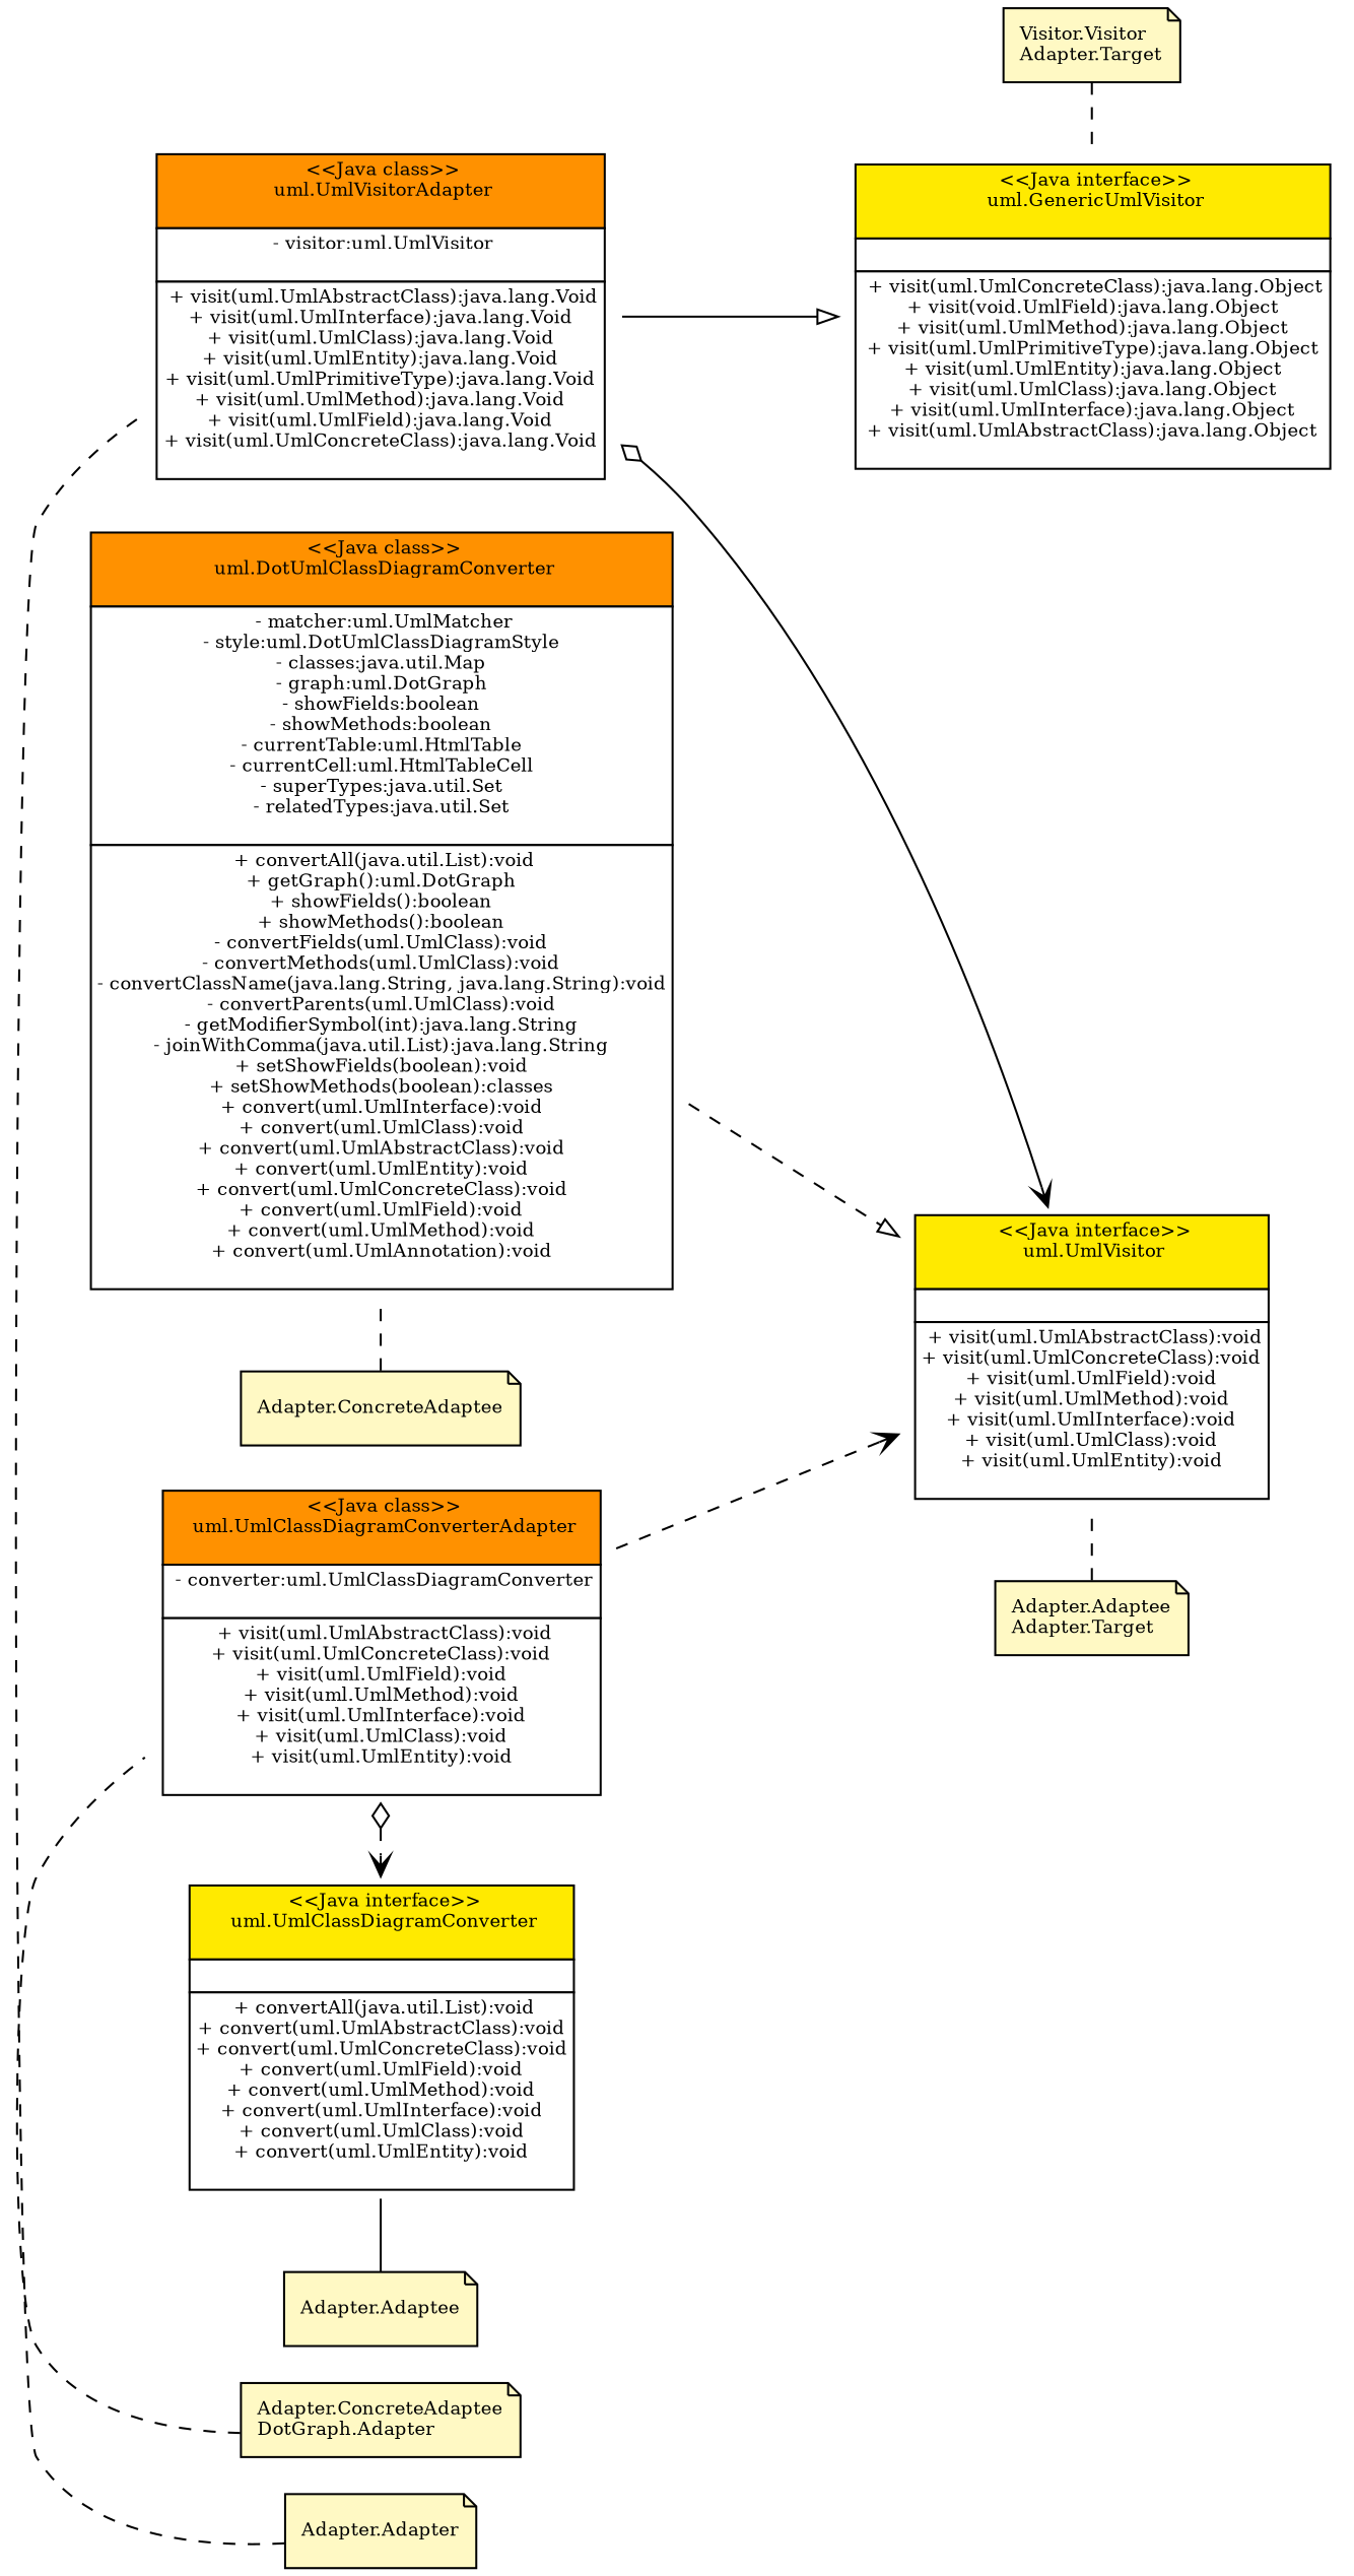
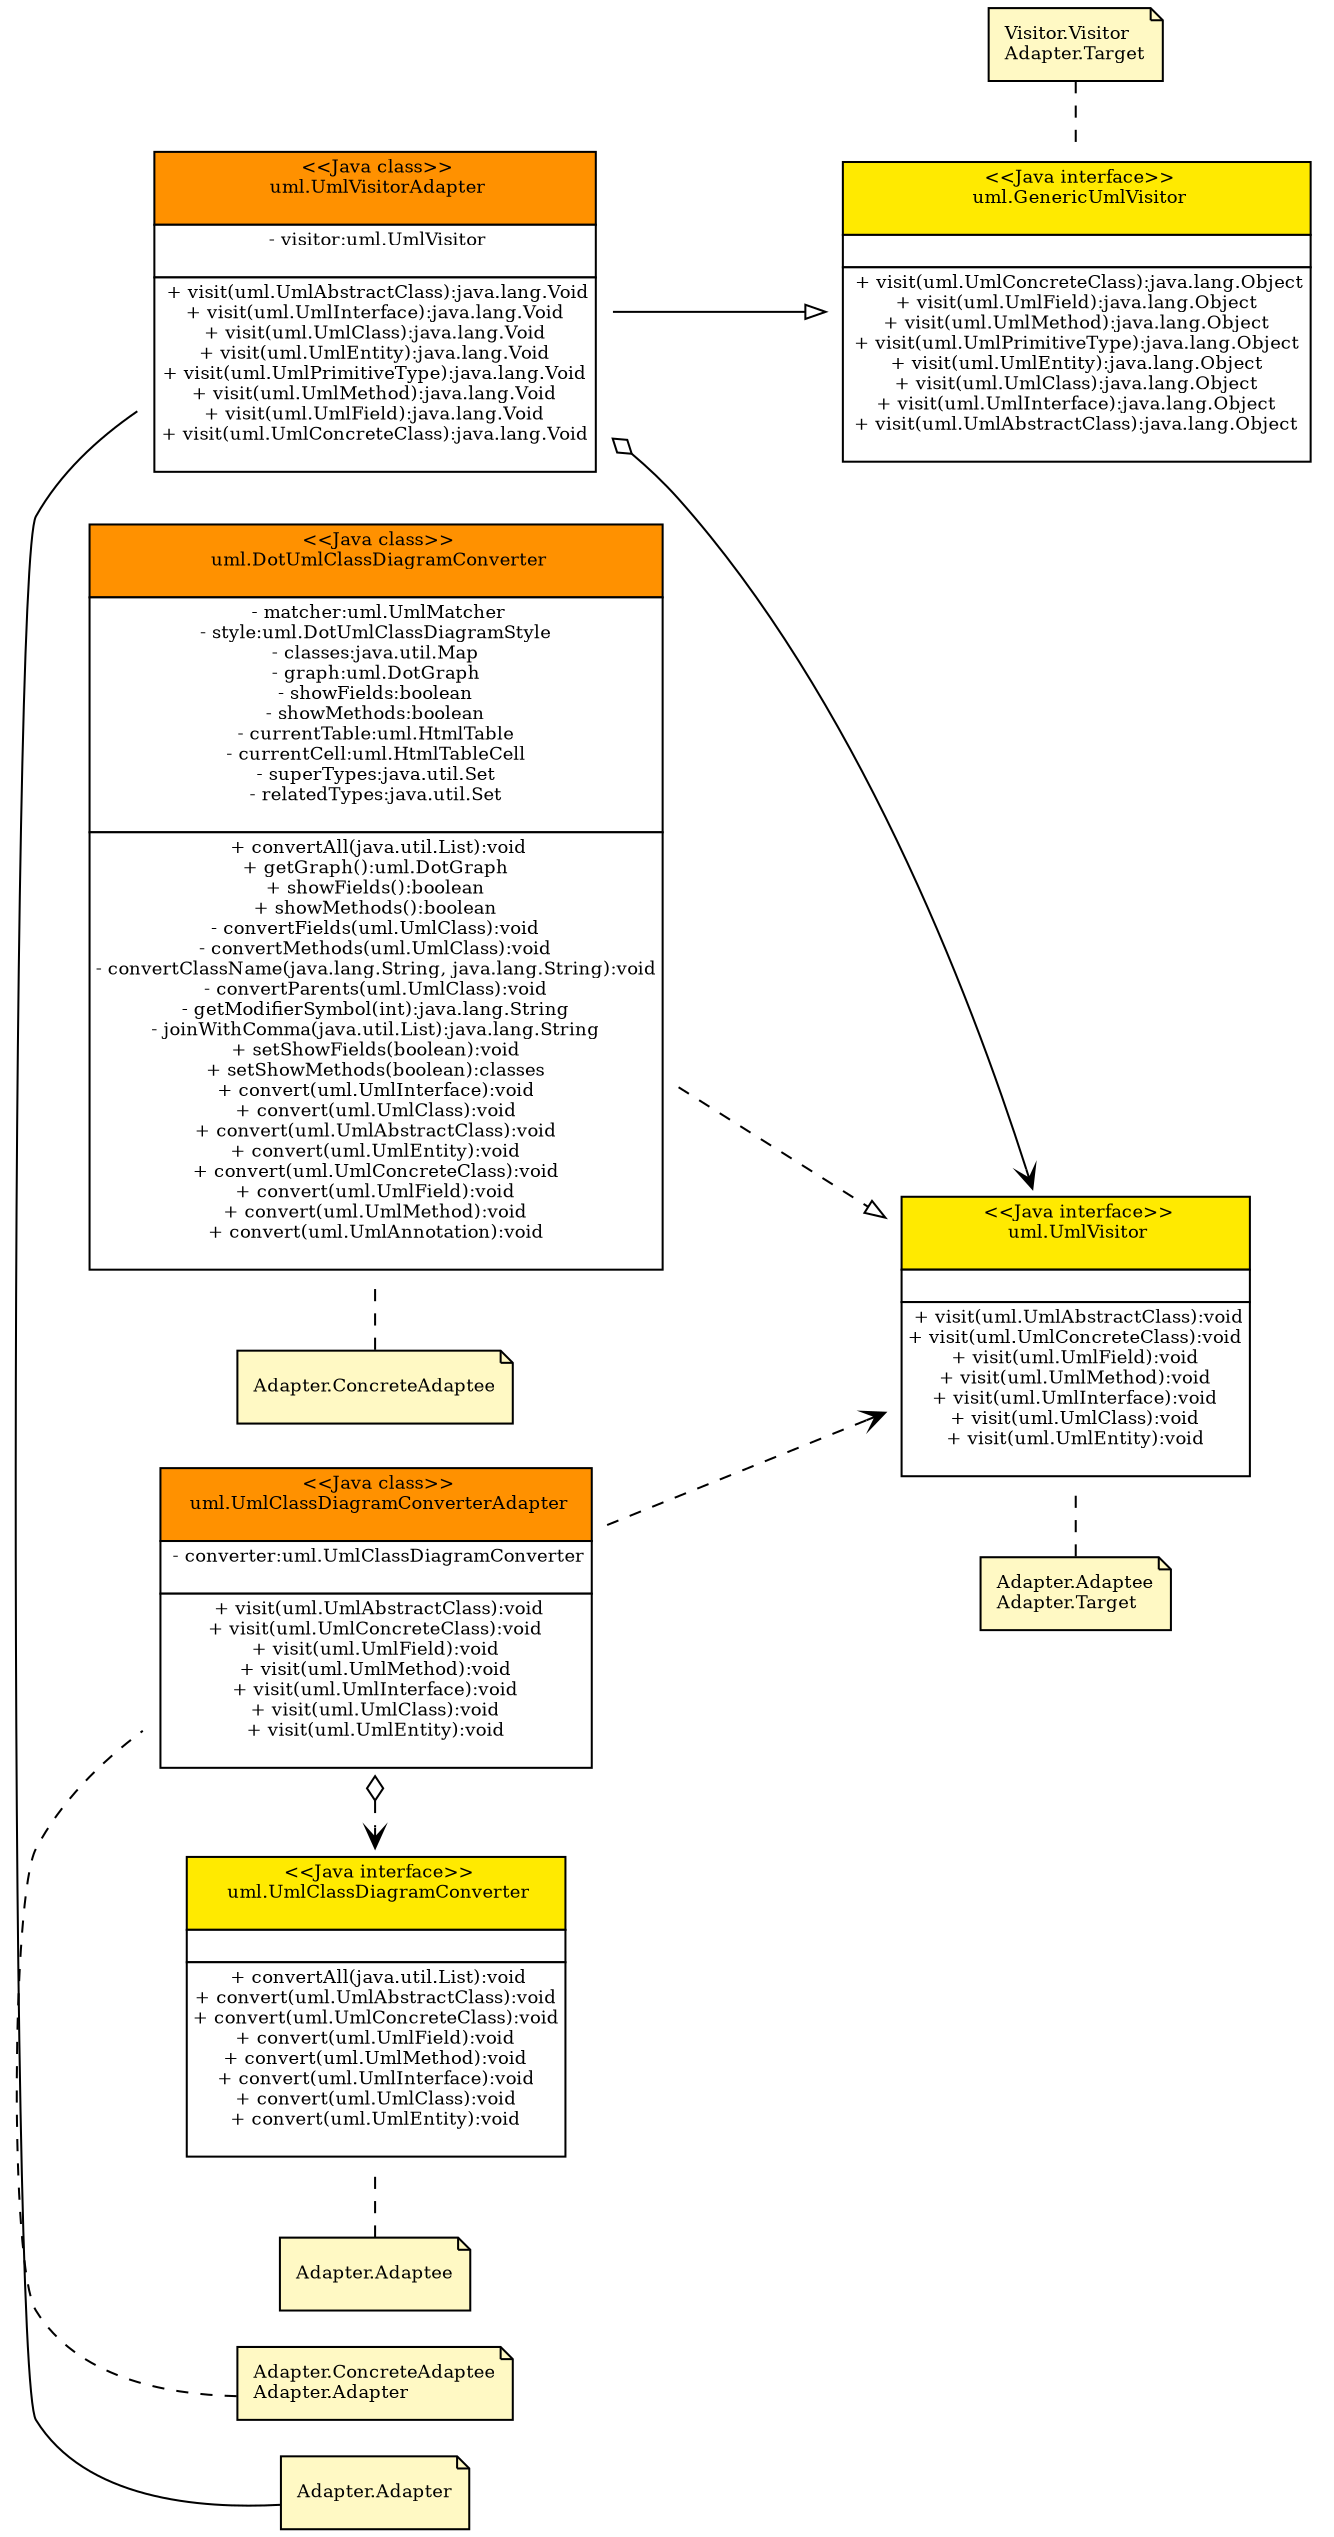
  digraph {
    rankdir=LR
    node [fontsize=9 shape=note]
    edge [arrowhead=none constraint=false fontsize=9 minlen=2 style=dashed]
    n1 [fillcolor="#FFF9C4" label="Visitor.Visitor\lAdapter.Target\l" style=filled]
-   n2 [label=<<table  border='0'  cellborder='1'  cellspacing='0'> <tr><td  bgcolor='#FFEA00'> &lt;&lt;Java interface&gt;&gt;<br/> uml.GenericUmlVisitor<br/>  </td> </tr> <tr><td  bgcolor='#FFFFFF'>  </td> </tr> <tr><td  bgcolor='#FFFFFF'> + visit(uml.UmlConcreteClass):java.lang.Object<br/>+ visit(void.UmlField):java.lang.Object<br/>+ visit(uml.UmlMethod):java.lang.Object<br/>+ visit(uml.UmlPrimitiveType):java.lang.Object<br/>+ visit(uml.UmlEntity):java.lang.Object<br/>+ visit(uml.UmlClass):java.lang.Object<br/>+ visit(uml.UmlInterface):java.lang.Object<br/>+ visit(uml.UmlAbstractClass):java.lang.Object<br/> </td> </tr> </table> > shape=plaintext]
+   n2 [label=<<table  border='0'  cellborder='1'  cellspacing='0'> <tr><td  bgcolor='#FFEA00'> &lt;&lt;Java interface&gt;&gt;<br/> uml.GenericUmlVisitor<br/>  </td> </tr> <tr><td  bgcolor='#FFFFFF'>  </td> </tr> <tr><td  bgcolor='#FFFFFF'> + visit(uml.UmlConcreteClass):java.lang.Object<br/>+ visit(uml.UmlField):java.lang.Object<br/>+ visit(uml.UmlMethod):java.lang.Object<br/>+ visit(uml.UmlPrimitiveType):java.lang.Object<br/>+ visit(uml.UmlEntity):java.lang.Object<br/>+ visit(uml.UmlClass):java.lang.Object<br/>+ visit(uml.UmlInterface):java.lang.Object<br/>+ visit(uml.UmlAbstractClass):java.lang.Object<br/> </td> </tr> </table> > shape=plaintext]
    n3 [fillcolor="#FFF9C4" label="Adapter.Adaptee\lAdapter.Target\l" style=filled]
    n4 [label=<<table  border='0'  cellborder='1'  cellspacing='0'> <tr><td  bgcolor='#FFEA00'> &lt;&lt;Java interface&gt;&gt;<br/> uml.UmlVisitor<br/>  </td> </tr> <tr><td  bgcolor='#FFFFFF'>  </td> </tr> <tr><td  bgcolor='#FFFFFF'> + visit(uml.UmlAbstractClass):void<br/>+ visit(uml.UmlConcreteClass):void<br/>+ visit(uml.UmlField):void<br/>+ visit(uml.UmlMethod):void<br/>+ visit(uml.UmlInterface):void<br/>+ visit(uml.UmlClass):void<br/>+ visit(uml.UmlEntity):void<br/> </td> </tr> </table> > shape=plaintext]
    n5 [fillcolor="#FFF9C4" label="Adapter.Adapter\l" style=filled]
    n6 [label=<<table  border='0'  cellborder='1'  cellspacing='0'> <tr><td  bgcolor='#FF9100'> &lt;&lt;Java class&gt;&gt;<br/> uml.UmlVisitorAdapter<br/>  </td> </tr> <tr><td  bgcolor='#FFFFFF'> - visitor:uml.UmlVisitor<br/> </td> </tr> <tr><td  bgcolor='#FFFFFF'> + visit(uml.UmlAbstractClass):java.lang.Void<br/>+ visit(uml.UmlInterface):java.lang.Void<br/>+ visit(uml.UmlClass):java.lang.Void<br/>+ visit(uml.UmlEntity):java.lang.Void<br/>+ visit(uml.UmlPrimitiveType):java.lang.Void<br/>+ visit(uml.UmlMethod):java.lang.Void<br/>+ visit(uml.UmlField):java.lang.Void<br/>+ visit(uml.UmlConcreteClass):java.lang.Void<br/> </td> </tr> </table> > shape=plaintext]
    n7 [fillcolor="#FFF9C4" label="Adapter.Adaptee\l" style=filled]
    n8 [label=<<table  border='0'  cellborder='1'  cellspacing='0'> <tr><td  bgcolor='#FFEA00'> &lt;&lt;Java interface&gt;&gt;<br/> uml.UmlClassDiagramConverter<br/>  </td> </tr> <tr><td  bgcolor='#FFFFFF'>  </td> </tr> <tr><td  bgcolor='#FFFFFF'> + convertAll(java.util.List):void<br/>+ convert(uml.UmlAbstractClass):void<br/>+ convert(uml.UmlConcreteClass):void<br/>+ convert(uml.UmlField):void<br/>+ convert(uml.UmlMethod):void<br/>+ convert(uml.UmlInterface):void<br/>+ convert(uml.UmlClass):void<br/>+ convert(uml.UmlEntity):void<br/> </td> </tr> </table> > shape=plaintext]
    n9 [fillcolor="#FFF9C4" label="Adapter.ConcreteAdaptee\l" style=filled]
    n10 [label=<<table  border='0'  cellborder='1'  cellspacing='0'> <tr><td  bgcolor='#FF9100'> &lt;&lt;Java class&gt;&gt;<br/> uml.DotUmlClassDiagramConverter<br/>  </td> </tr> <tr><td  bgcolor='#FFFFFF'> - matcher:uml.UmlMatcher<br/>- style:uml.DotUmlClassDiagramStyle<br/>- classes:java.util.Map<br/>- graph:uml.DotGraph<br/>- showFields:boolean<br/>- showMethods:boolean<br/>- currentTable:uml.HtmlTable<br/>- currentCell:uml.HtmlTableCell<br/>- superTypes:java.util.Set<br/>- relatedTypes:java.util.Set<br/> </td> </tr> <tr><td  bgcolor='#FFFFFF'> + convertAll(java.util.List):void<br/>+ getGraph():uml.DotGraph<br/>+ showFields():boolean<br/>+ showMethods():boolean<br/>- convertFields(uml.UmlClass):void<br/>- convertMethods(uml.UmlClass):void<br/>- convertClassName(java.lang.String, java.lang.String):void<br/>- convertParents(uml.UmlClass):void<br/>- getModifierSymbol(int):java.lang.String<br/>- joinWithComma(java.util.List):java.lang.String<br/>+ setShowFields(boolean):void<br/>+ setShowMethods(boolean):classes<br/>+ convert(uml.UmlInterface):void<br/>+ convert(uml.UmlClass):void<br/>+ convert(uml.UmlAbstractClass):void<br/>+ convert(uml.UmlEntity):void<br/>+ convert(uml.UmlConcreteClass):void<br/>+ convert(uml.UmlField):void<br/>+ convert(uml.UmlMethod):void<br/>+ convert(uml.UmlAnnotation):void<br/> </td> </tr> </table> > shape=plaintext]
-   n11 [fillcolor="#FFF9C4" label="Adapter.ConcreteAdaptee\lDotGraph.Adapter\l" style=filled]
+   n11 [fillcolor="#FFF9C4" label="Adapter.ConcreteAdaptee\lAdapter.Adapter\l" style=filled]
    n12 [label=<<table  border='0'  cellborder='1'  cellspacing='0'> <tr><td  bgcolor='#FF9100'> &lt;&lt;Java class&gt;&gt;<br/> uml.UmlClassDiagramConverterAdapter<br/>  </td> </tr> <tr><td  bgcolor='#FFFFFF'> - converter:uml.UmlClassDiagramConverter<br/> </td> </tr> <tr><td  bgcolor='#FFFFFF'> + visit(uml.UmlAbstractClass):void<br/>+ visit(uml.UmlConcreteClass):void<br/>+ visit(uml.UmlField):void<br/>+ visit(uml.UmlMethod):void<br/>+ visit(uml.UmlInterface):void<br/>+ visit(uml.UmlClass):void<br/>+ visit(uml.UmlEntity):void<br/> </td> </tr> </table> > shape=plaintext]
    subgraph sub_1 {
      rank=same
      n1
      n2
    }
    subgraph sub_2 {
      rank=same
      n3
      n4
    }
    subgraph sub_3 {
      rank=same
      n5
      n6
    }
    subgraph sub_4 {
      rank=same
      n7
      n8
    }
    subgraph sub_5 {
      rank=same
      n9
      n10
    }
    subgraph sub_6 {
      rank=same
      n11
      n12
    }
    n1 -> n2
    n3 -> n4
-   n5 -> n6
+   n5 -> n6 [style=solid]
    n6 -> n2 [arrowhead=empty style=solid constraint=""]
    n6 -> n4 [arrowhead=vee arrowtail=odiamond dir=both style=""]
-   n7 -> n8 [style=solid]
+   n7 -> n8
    n9 -> n10
    n10 -> n4 [arrowhead=empty constraint=""]
    n11 -> n12
    n12 -> n4 [arrowhead=vee constraint=""]
    n12 -> n8 [arrowhead=vee arrowtail=odiamond dir=both]
  }
